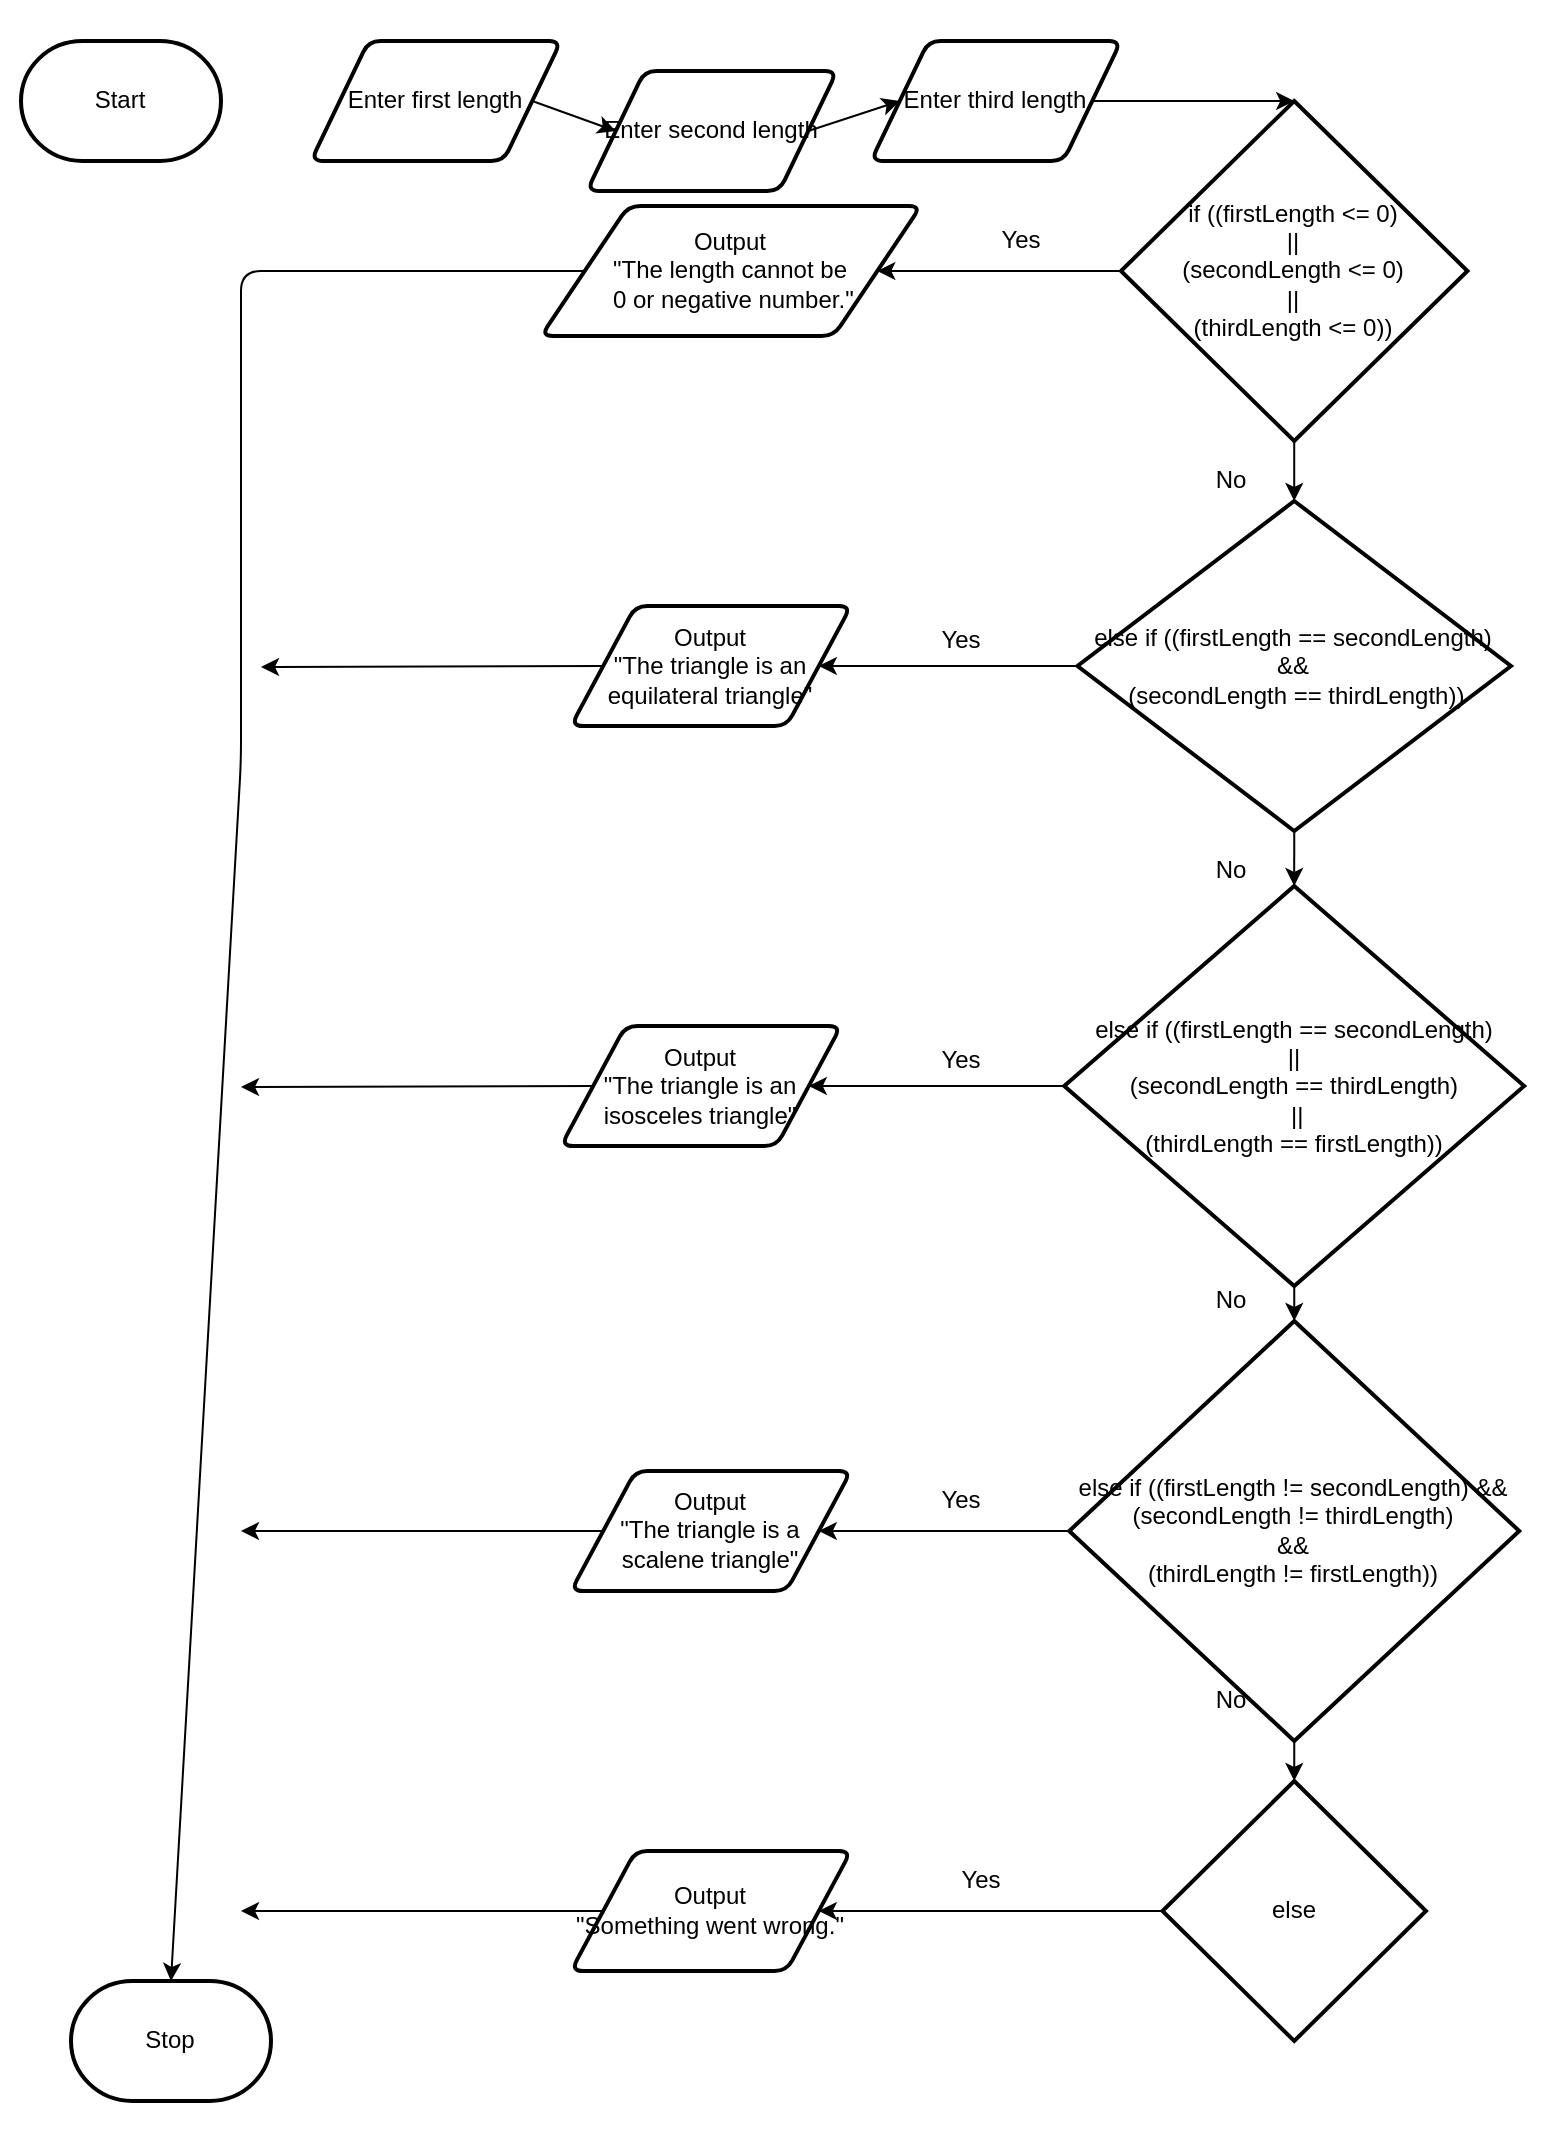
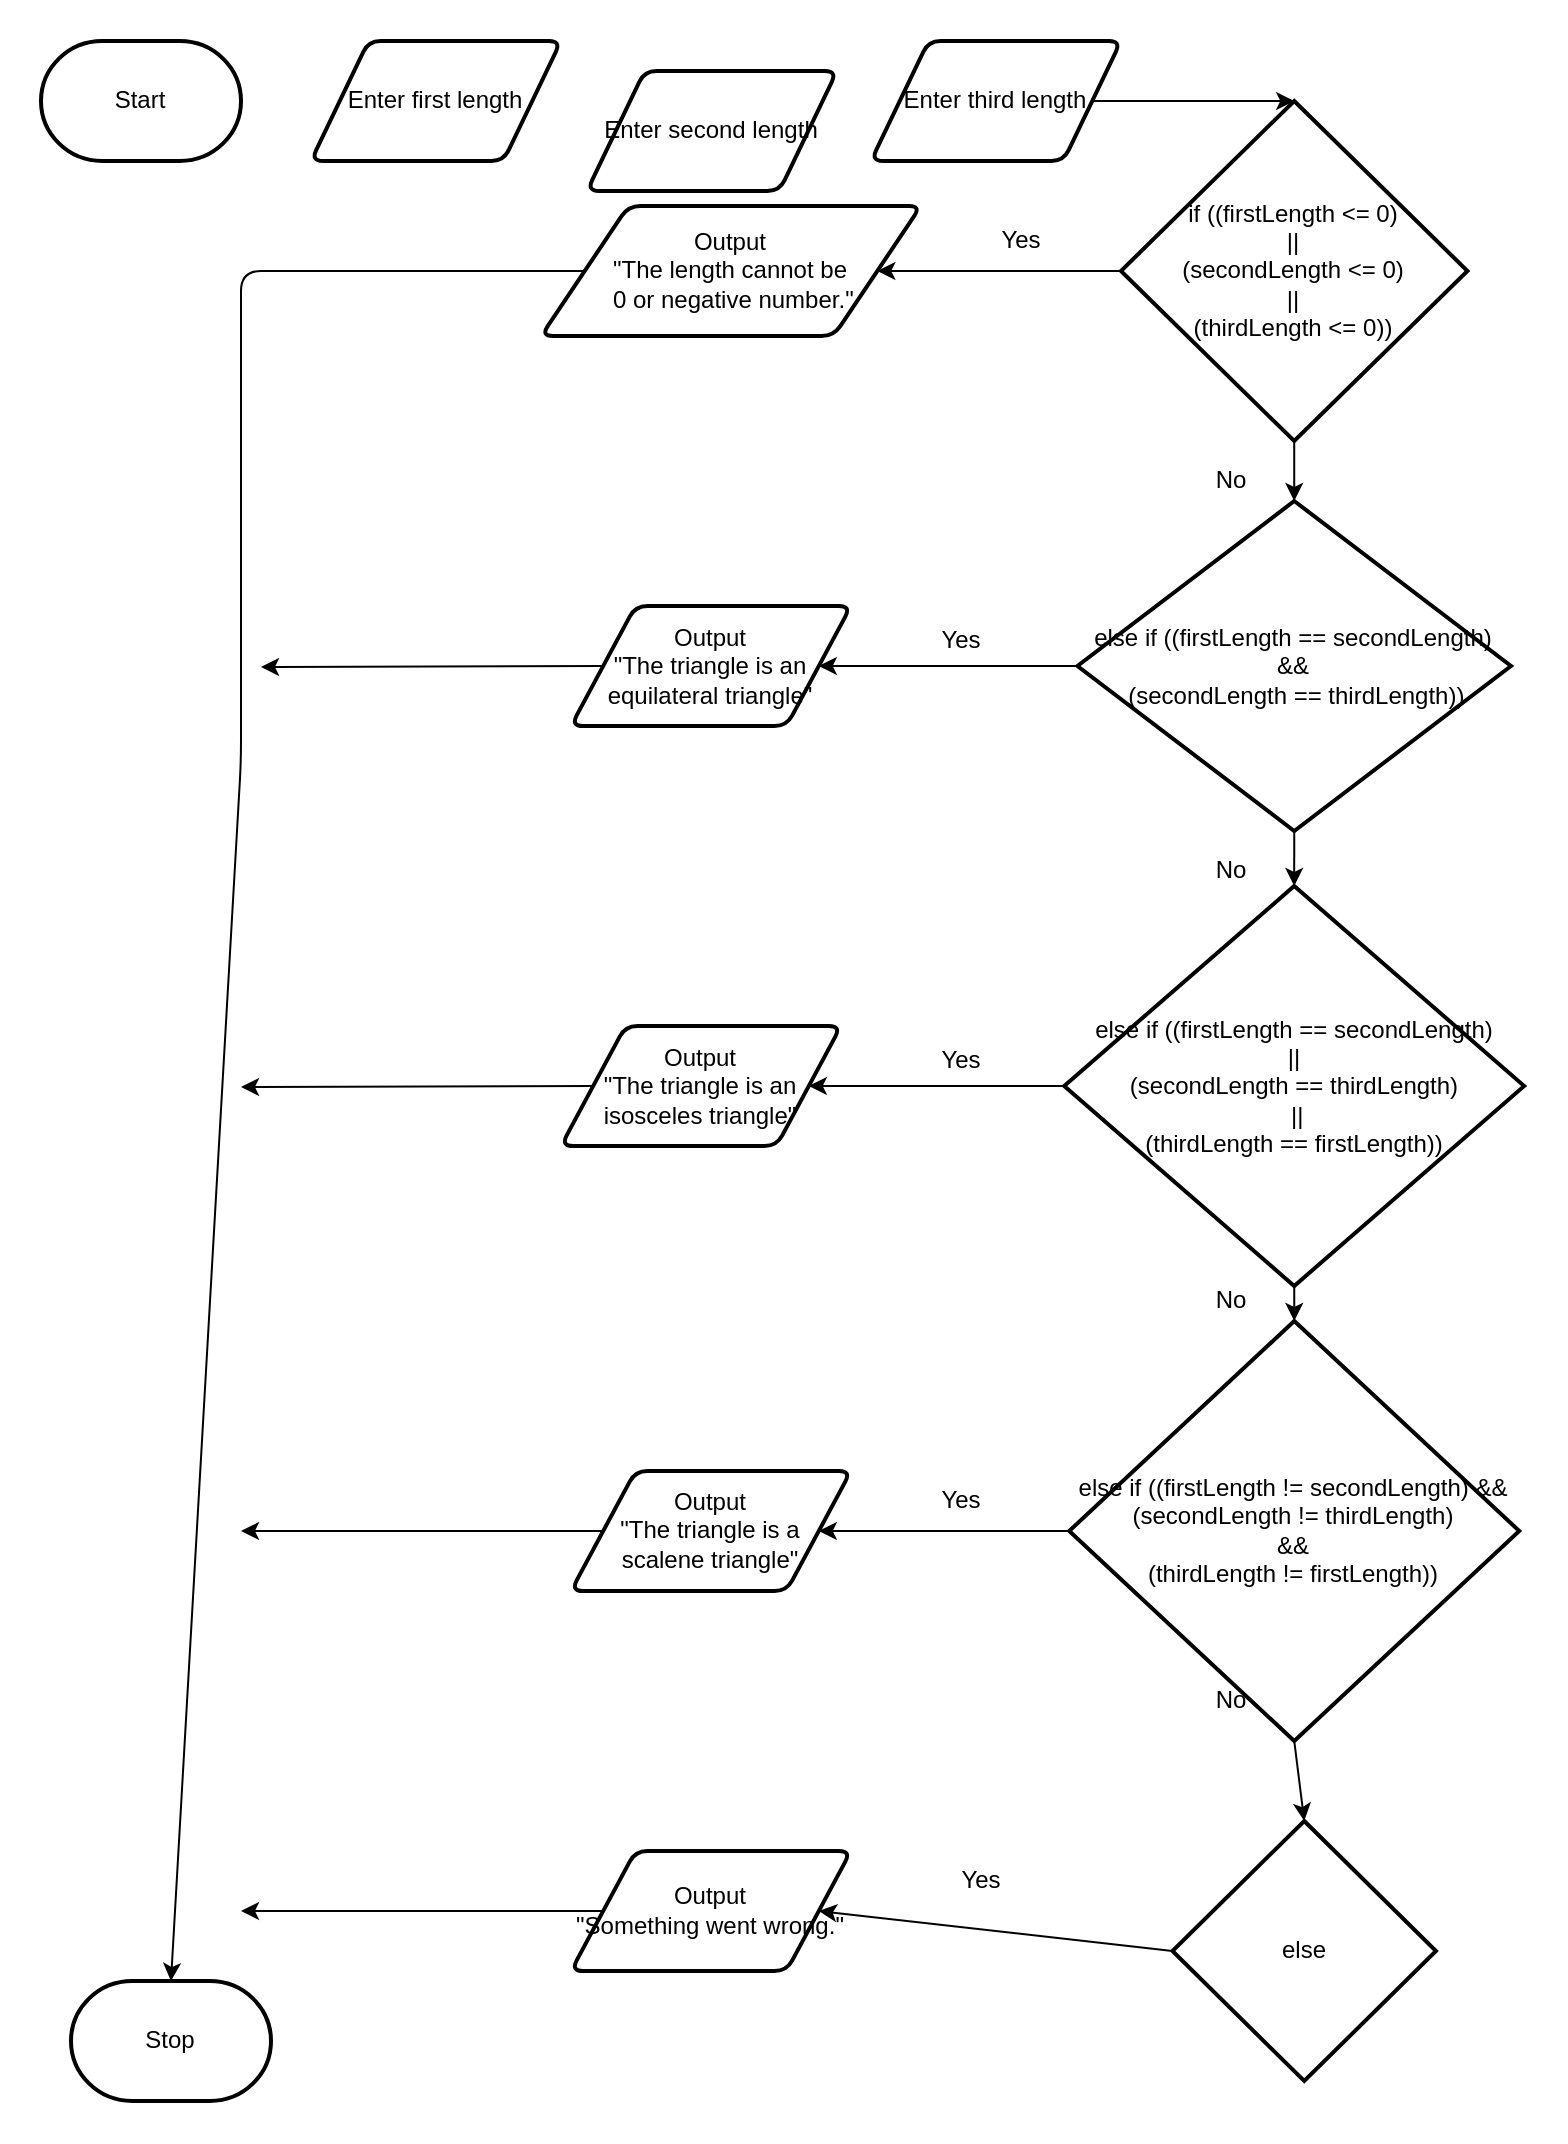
  <mxCell id="0" />
  <mxCell id="1" parent="0" />
  <mxCell id="2" value="Stop" style="strokeWidth=2;html=1;shape=mxgraph.flowchart.terminator;whiteSpace=wrap;" parent="1" vertex="1"><mxGeometry x="35" y="990" width="100" height="60" as="geometry" /></mxCell>
- <mxCell id="3" value="Start" style="strokeWidth=2;html=1;shape=mxgraph.flowchart.terminator;whiteSpace=wrap;" parent="1" vertex="1"><mxGeometry x="10" y="20" width="100" height="60" as="geometry" /></mxCell>
- <mxCell id="4" style="edgeStyle=none;html=1;exitX=1;exitY=0.5;exitDx=0;exitDy=0;entryX=0;entryY=0.5;entryDx=0;entryDy=0;" parent="1" source="5" target="17" edge="1"><mxGeometry relative="1" as="geometry" /></mxCell>
+ <mxCell id="3" value="Start" style="strokeWidth=2;html=1;shape=mxgraph.flowchart.terminator;whiteSpace=wrap;" parent="1" vertex="1"><mxGeometry x="20" y="20" width="100" height="60" as="geometry" /></mxCell>
  <mxCell id="5" value="Enter first length" style="shape=parallelogram;html=1;strokeWidth=2;perimeter=parallelogramPerimeter;whiteSpace=wrap;rounded=1;arcSize=12;size=0.23;" parent="1" vertex="1"><mxGeometry x="155" y="20" width="125" height="60" as="geometry" /></mxCell>
  <mxCell id="6" style="edgeStyle=none;html=1;exitX=0;exitY=0.5;exitDx=0;exitDy=0;exitPerimeter=0;" parent="1" source="8" target="10" edge="1"><mxGeometry relative="1" as="geometry" /></mxCell>
  <mxCell id="7" style="edgeStyle=none;html=1;exitX=0.5;exitY=1;exitDx=0;exitDy=0;exitPerimeter=0;entryX=0.5;entryY=0;entryDx=0;entryDy=0;entryPerimeter=0;" parent="1" source="8" target="13" edge="1"><mxGeometry relative="1" as="geometry" /></mxCell>
  <mxCell id="8" value="if ((firstLength &amp;lt;= 0)&lt;br&gt;||&lt;br&gt;(secondLength &amp;lt;= 0) &lt;br&gt;||&lt;br&gt;(thirdLength &amp;lt;= 0))" style="strokeWidth=2;html=1;shape=mxgraph.flowchart.decision;whiteSpace=wrap;" parent="1" vertex="1"><mxGeometry x="559.99" y="50" width="173.24" height="170" as="geometry" /></mxCell>
  <mxCell id="9" style="edgeStyle=none;html=1;exitX=0;exitY=0.5;exitDx=0;exitDy=0;entryX=0.5;entryY=0;entryDx=0;entryDy=0;entryPerimeter=0;" parent="1" source="10" target="2" edge="1"><mxGeometry relative="1" as="geometry"><mxPoint x="110" y="590" as="targetPoint" /><Array as="points"><mxPoint x="120" y="135" /><mxPoint x="120" y="380" /></Array></mxGeometry></mxCell>
  <mxCell id="10" value="Output&lt;br&gt;&quot;The length cannot be&lt;br&gt;&amp;nbsp;0 or negative number.&quot;" style="shape=parallelogram;html=1;strokeWidth=2;perimeter=parallelogramPerimeter;whiteSpace=wrap;rounded=1;arcSize=12;size=0.23;" parent="1" vertex="1"><mxGeometry x="270" y="102.5" width="190" height="65" as="geometry" /></mxCell>
  <mxCell id="11" style="edgeStyle=none;html=1;exitX=0;exitY=0.5;exitDx=0;exitDy=0;exitPerimeter=0;entryX=1;entryY=0.5;entryDx=0;entryDy=0;" parent="1" source="13" target="15" edge="1"><mxGeometry relative="1" as="geometry" /></mxCell>
  <mxCell id="12" style="edgeStyle=none;html=1;exitX=0.5;exitY=1;exitDx=0;exitDy=0;exitPerimeter=0;entryX=0.5;entryY=0;entryDx=0;entryDy=0;entryPerimeter=0;" parent="1" source="13" target="23" edge="1"><mxGeometry relative="1" as="geometry" /></mxCell>
  <mxCell id="13" value="else if ((firstLength == secondLength) &lt;br&gt;&amp;amp;&amp;amp;&lt;br&gt;&amp;nbsp;(secondLength == thirdLength))" style="strokeWidth=2;html=1;shape=mxgraph.flowchart.decision;whiteSpace=wrap;" parent="1" vertex="1"><mxGeometry x="538.24" y="250" width="216.75" height="165" as="geometry" /></mxCell>
  <mxCell id="14" style="edgeStyle=none;html=1;exitX=0;exitY=0.5;exitDx=0;exitDy=0;" parent="1" source="15" edge="1"><mxGeometry relative="1" as="geometry"><mxPoint x="130" y="333" as="targetPoint" /></mxGeometry></mxCell>
  <mxCell id="15" value="Output&lt;br&gt;&quot;The triangle is an equilateral triangle&quot;" style="shape=parallelogram;html=1;strokeWidth=2;perimeter=parallelogramPerimeter;whiteSpace=wrap;rounded=1;arcSize=12;size=0.23;" parent="1" vertex="1"><mxGeometry x="285" y="302.5" width="140" height="60" as="geometry" /></mxCell>
- <mxCell id="16" style="edgeStyle=none;html=1;exitX=1;exitY=0.5;exitDx=0;exitDy=0;entryX=0;entryY=0.5;entryDx=0;entryDy=0;" edge="1" parent="1" source="17" target="42"><mxGeometry relative="1" as="geometry" /></mxCell>
  <mxCell id="17" value="Enter second length" style="shape=parallelogram;html=1;strokeWidth=2;perimeter=parallelogramPerimeter;whiteSpace=wrap;rounded=1;arcSize=12;size=0.23;" parent="1" vertex="1"><mxGeometry x="293" y="35" width="125" height="60" as="geometry" /></mxCell>
  <mxCell id="18" value="Yes" style="text;html=1;align=center;verticalAlign=middle;resizable=0;points=[];autosize=1;strokeColor=none;fillColor=none;" parent="1" vertex="1"><mxGeometry x="460" y="310" width="40" height="20" as="geometry" /></mxCell>
  <mxCell id="19" value="Yes" style="text;html=1;align=center;verticalAlign=middle;resizable=0;points=[];autosize=1;strokeColor=none;fillColor=none;" parent="1" vertex="1"><mxGeometry x="490" y="110" width="40" height="20" as="geometry" /></mxCell>
  <mxCell id="20" value="No" style="text;html=1;align=center;verticalAlign=middle;resizable=0;points=[];autosize=1;strokeColor=none;fillColor=none;" parent="1" vertex="1"><mxGeometry x="600" y="230" width="30" height="20" as="geometry" /></mxCell>
  <mxCell id="21" style="edgeStyle=none;html=1;exitX=0;exitY=0.5;exitDx=0;exitDy=0;exitPerimeter=0;entryX=1;entryY=0.5;entryDx=0;entryDy=0;" parent="1" source="23" target="28" edge="1"><mxGeometry relative="1" as="geometry" /></mxCell>
  <mxCell id="22" style="edgeStyle=none;html=1;exitX=0.5;exitY=1;exitDx=0;exitDy=0;exitPerimeter=0;entryX=0.5;entryY=0;entryDx=0;entryDy=0;entryPerimeter=0;" parent="1" source="23" target="26" edge="1"><mxGeometry relative="1" as="geometry" /></mxCell>
  <mxCell id="23" value="else if ((firstLength == secondLength) &lt;br&gt;|| &lt;br&gt;(secondLength == thirdLength)&lt;br&gt;&amp;nbsp;|| &lt;br&gt;(thirdLength == firstLength))" style="strokeWidth=2;html=1;shape=mxgraph.flowchart.decision;whiteSpace=wrap;" parent="1" vertex="1"><mxGeometry x="531.61" y="442.5" width="230" height="200" as="geometry" /></mxCell>
  <mxCell id="24" style="edgeStyle=none;html=1;exitX=0.5;exitY=1;exitDx=0;exitDy=0;exitPerimeter=0;entryX=0.5;entryY=0;entryDx=0;entryDy=0;entryPerimeter=0;" parent="1" source="26" target="31" edge="1"><mxGeometry relative="1" as="geometry" /></mxCell>
  <mxCell id="25" style="edgeStyle=none;html=1;exitX=0;exitY=0.5;exitDx=0;exitDy=0;exitPerimeter=0;entryX=1;entryY=0.5;entryDx=0;entryDy=0;" parent="1" source="26" target="35" edge="1"><mxGeometry relative="1" as="geometry" /></mxCell>
  <mxCell id="26" value="else if ((firstLength != secondLength) &amp;amp;&amp;amp; &lt;br&gt;(secondLength != thirdLength) &lt;br&gt;&amp;amp;&amp;amp;&lt;br&gt;(thirdLength != firstLength))" style="strokeWidth=2;html=1;shape=mxgraph.flowchart.decision;whiteSpace=wrap;" parent="1" vertex="1"><mxGeometry x="534.13" y="660" width="225" height="210" as="geometry" /></mxCell>
  <mxCell id="27" style="edgeStyle=none;html=1;exitX=0;exitY=0.5;exitDx=0;exitDy=0;" parent="1" source="28" edge="1"><mxGeometry relative="1" as="geometry"><mxPoint x="120" y="543" as="targetPoint" /></mxGeometry></mxCell>
  <mxCell id="28" value="Output&lt;br&gt;&quot;The triangle is an isosceles triangle&quot;" style="shape=parallelogram;html=1;strokeWidth=2;perimeter=parallelogramPerimeter;whiteSpace=wrap;rounded=1;arcSize=12;size=0.23;" parent="1" vertex="1"><mxGeometry x="280" y="512.5" width="140" height="60" as="geometry" /></mxCell>
  <mxCell id="29" value="Yes" style="text;html=1;align=center;verticalAlign=middle;resizable=0;points=[];autosize=1;strokeColor=none;fillColor=none;" parent="1" vertex="1"><mxGeometry x="460" y="520" width="40" height="20" as="geometry" /></mxCell>
  <mxCell id="30" style="edgeStyle=none;html=1;exitX=0;exitY=0.5;exitDx=0;exitDy=0;exitPerimeter=0;entryX=1;entryY=0.5;entryDx=0;entryDy=0;" parent="1" source="31" target="33" edge="1"><mxGeometry relative="1" as="geometry" /></mxCell>
- <mxCell id="31" value="else" style="strokeWidth=2;html=1;shape=mxgraph.flowchart.decision;whiteSpace=wrap;" parent="1" vertex="1"><mxGeometry x="580.74" y="890" width="131.75" height="130" as="geometry" /></mxCell>
+ <mxCell id="31" value="else" style="strokeWidth=2;html=1;shape=mxgraph.flowchart.decision;whiteSpace=wrap;" parent="1" vertex="1"><mxGeometry x="585.74" y="910" width="131.75" height="130" as="geometry" /></mxCell>
  <mxCell id="32" style="edgeStyle=none;html=1;exitX=0;exitY=0.5;exitDx=0;exitDy=0;" parent="1" source="33" edge="1"><mxGeometry relative="1" as="geometry"><mxPoint x="120" y="955" as="targetPoint" /></mxGeometry></mxCell>
  <mxCell id="33" value="Output&lt;br&gt;&quot;Something went wrong.&quot;" style="shape=parallelogram;html=1;strokeWidth=2;perimeter=parallelogramPerimeter;whiteSpace=wrap;rounded=1;arcSize=12;size=0.23;" parent="1" vertex="1"><mxGeometry x="285" y="925" width="140" height="60" as="geometry" /></mxCell>
  <mxCell id="34" style="edgeStyle=none;html=1;exitX=0;exitY=0.5;exitDx=0;exitDy=0;" parent="1" source="35" edge="1"><mxGeometry relative="1" as="geometry"><mxPoint x="120" y="765" as="targetPoint" /></mxGeometry></mxCell>
  <mxCell id="35" value="Output&lt;br&gt;&quot;The triangle is a &lt;br&gt;scalene triangle&quot;" style="shape=parallelogram;html=1;strokeWidth=2;perimeter=parallelogramPerimeter;whiteSpace=wrap;rounded=1;arcSize=12;size=0.23;" parent="1" vertex="1"><mxGeometry x="285" y="735" width="140" height="60" as="geometry" /></mxCell>
  <mxCell id="36" value="No" style="text;html=1;align=center;verticalAlign=middle;resizable=0;points=[];autosize=1;strokeColor=none;fillColor=none;" parent="1" vertex="1"><mxGeometry x="600" y="425" width="30" height="20" as="geometry" /></mxCell>
  <mxCell id="37" value="No" style="text;html=1;align=center;verticalAlign=middle;resizable=0;points=[];autosize=1;strokeColor=none;fillColor=none;" parent="1" vertex="1"><mxGeometry x="600" y="640" width="30" height="20" as="geometry" /></mxCell>
  <mxCell id="38" value="No" style="text;html=1;align=center;verticalAlign=middle;resizable=0;points=[];autosize=1;strokeColor=none;fillColor=none;" parent="1" vertex="1"><mxGeometry x="600" y="840" width="30" height="20" as="geometry" /></mxCell>
  <mxCell id="39" value="Yes" style="text;html=1;align=center;verticalAlign=middle;resizable=0;points=[];autosize=1;strokeColor=none;fillColor=none;" parent="1" vertex="1"><mxGeometry x="460" y="740" width="40" height="20" as="geometry" /></mxCell>
  <mxCell id="40" value="Yes" style="text;html=1;align=center;verticalAlign=middle;resizable=0;points=[];autosize=1;strokeColor=none;fillColor=none;" parent="1" vertex="1"><mxGeometry x="470" y="930" width="40" height="20" as="geometry" /></mxCell>
  <mxCell id="41" style="edgeStyle=none;html=1;exitX=1;exitY=0.5;exitDx=0;exitDy=0;entryX=0.5;entryY=0;entryDx=0;entryDy=0;entryPerimeter=0;" edge="1" parent="1" source="42" target="8"><mxGeometry relative="1" as="geometry" /></mxCell>
  <mxCell id="42" value="Enter third length" style="shape=parallelogram;html=1;strokeWidth=2;perimeter=parallelogramPerimeter;whiteSpace=wrap;rounded=1;arcSize=12;size=0.23;" vertex="1" parent="1"><mxGeometry x="435" y="20" width="125" height="60" as="geometry" /></mxCell>
